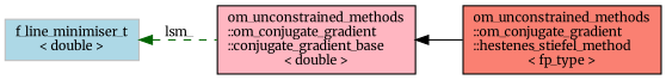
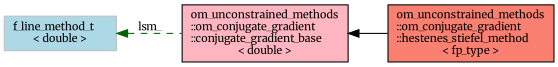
  digraph {
    rankdir=LR
    fontname=Merriweather
    node [color=black fontname=Merriweather fontsize=10 shape=record style=filled]
    edge [dir=back fontname=Merriweather fontsize=10 labelfontname=Helvetica labelfontsize=10]
    n1 [fillcolor=salmon fontcolor=black height=0.2 label="om_unconstrained_methods\l::om_conjugate_gradient\l::hestenes_stiefel_method\l\< fp_type \>" width=0.4]
    n2 [fillcolor=lightpink height=0.2 label="om_unconstrained_methods\l::om_conjugate_gradient\l::conjugate_gradient_base\l\< double \>" width=0.4]
-   n3 [color=grey75 fillcolor=lightblue height=0.2 label="f_line_minimiser_t\l\< double \>" width=0.4]
+   n3 [color=grey75 fillcolor=lightblue height=0.2 label="f_line_method_t\l\< double \>" width=0.4]
    n2 -> n1 [color=black style=solid]
    n3 -> n2 [color=darkgreen label=" lsm_" style=dashed]
  }
